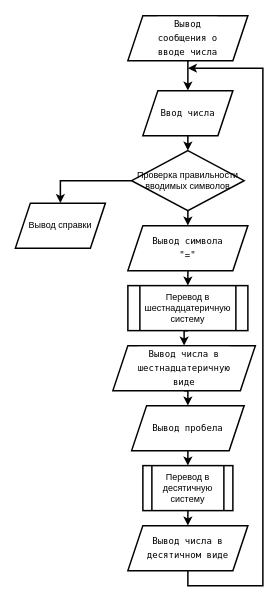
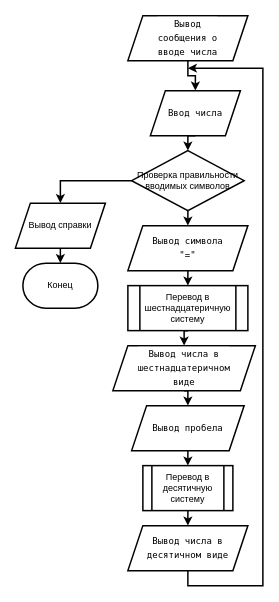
  <mxCell id="0" />
  <mxCell id="1" parent="0" />
  <mxCell id="2" style="edgeStyle=orthogonalEdgeStyle;rounded=0;orthogonalLoop=1;jettySize=auto;html=1;exitX=0.5;exitY=1;exitDx=0;exitDy=0;entryX=0.5;entryY=0;entryDx=0;entryDy=0;strokeWidth=2;fontSize=12;fontStyle=0;fontColor=#000000;" edge="1" parent="1" source="3" target="5"><mxGeometry relative="1" as="geometry" /></mxCell>
  <mxCell id="3" value="&lt;div style=&quot;background-color: rgb(255, 255, 255); font-family: &amp;quot;Droid Sans Mono&amp;quot;, &amp;quot;monospace&amp;quot;, monospace; font-size: 12px; line-height: 19px; white-space: pre;&quot;&gt;&lt;div style=&quot;font-size: 12px;&quot;&gt;&lt;span style=&quot;font-size: 12px;&quot;&gt;Вывод&lt;/span&gt;&lt;/div&gt;&lt;div style=&quot;font-size: 12px;&quot;&gt;&lt;span style=&quot;font-size: 12px;&quot;&gt;сообщения о&lt;/span&gt;&lt;/div&gt;&lt;div style=&quot;font-size: 12px;&quot;&gt;&lt;span style=&quot;font-size: 12px;&quot;&gt;вводе числа&lt;/span&gt;&lt;/div&gt;&lt;/div&gt;" style="shape=parallelogram;perimeter=parallelogramPerimeter;whiteSpace=wrap;html=1;fixedSize=1;strokeWidth=2;fontSize=12;fontStyle=0;fontColor=#000000;" vertex="1" parent="1"><mxGeometry x="170" y="20" width="160" height="60" as="geometry" /></mxCell>
  <mxCell id="4" style="edgeStyle=orthogonalEdgeStyle;rounded=0;orthogonalLoop=1;jettySize=auto;html=1;exitX=0.5;exitY=1;exitDx=0;exitDy=0;entryX=0.5;entryY=0;entryDx=0;entryDy=0;strokeWidth=2;fontSize=12;fontStyle=0;fontColor=#000000;" edge="1" parent="1" source="5"><mxGeometry relative="1" as="geometry"><mxPoint x="250" y="200" as="targetPoint" /></mxGeometry></mxCell>
- <mxCell id="5" value="&lt;div style=&quot;background-color: rgb(255, 255, 255); font-family: &amp;quot;Droid Sans Mono&amp;quot;, &amp;quot;monospace&amp;quot;, monospace; font-size: 12px; line-height: 19px; white-space: pre;&quot;&gt;&lt;div style=&quot;font-size: 12px;&quot;&gt;&lt;span style=&quot;font-size: 12px;&quot;&gt;Ввод числа&lt;/span&gt;&lt;/div&gt;&lt;/div&gt;" style="shape=parallelogram;perimeter=parallelogramPerimeter;whiteSpace=wrap;html=1;fixedSize=1;strokeWidth=2;fontSize=12;fontStyle=0;fontColor=#000000;" vertex="1" parent="1"><mxGeometry x="190" y="120" width="120" height="60" as="geometry" /></mxCell>
+ <mxCell id="5" value="&lt;div style=&quot;background-color: rgb(255, 255, 255); font-family: &amp;quot;Droid Sans Mono&amp;quot;, &amp;quot;monospace&amp;quot;, monospace; font-size: 12px; line-height: 19px; white-space: pre;&quot;&gt;&lt;div style=&quot;font-size: 12px;&quot;&gt;&lt;span style=&quot;font-size: 12px;&quot;&gt;Ввод числа&lt;/span&gt;&lt;/div&gt;&lt;/div&gt;" style="shape=parallelogram;perimeter=parallelogramPerimeter;whiteSpace=wrap;html=1;fixedSize=1;strokeWidth=2;fontSize=12;fontStyle=0;fontColor=#000000;" vertex="1" parent="1"><mxGeometry x="200" y="120" width="120" height="60" as="geometry" /></mxCell>
  <mxCell id="6" style="edgeStyle=orthogonalEdgeStyle;rounded=0;orthogonalLoop=1;jettySize=auto;html=1;exitX=0.5;exitY=1;exitDx=0;exitDy=0;entryX=0.5;entryY=0;entryDx=0;entryDy=0;strokeWidth=2;fontSize=12;fontStyle=0;fontColor=#000000;" edge="1" parent="1" source="7" target="18"><mxGeometry relative="1" as="geometry" /></mxCell>
  <mxCell id="7" value="&lt;div style=&quot;background-color: rgb(255, 255, 255); font-family: &amp;quot;Droid Sans Mono&amp;quot;, &amp;quot;monospace&amp;quot;, monospace; font-size: 12px; line-height: 19px; white-space: pre;&quot;&gt;&lt;div style=&quot;font-size: 12px;&quot;&gt;&lt;span style=&quot;font-size: 12px;&quot;&gt;Вывод символа&lt;/span&gt;&lt;/div&gt;&lt;div style=&quot;font-size: 12px;&quot;&gt;&lt;span style=&quot;font-size: 12px;&quot;&gt;&quot;=&quot;&lt;/span&gt;&lt;/div&gt;&lt;/div&gt;" style="shape=parallelogram;perimeter=parallelogramPerimeter;whiteSpace=wrap;html=1;fixedSize=1;strokeWidth=2;fontSize=12;fontStyle=0;fontColor=#000000;" vertex="1" parent="1"><mxGeometry x="170" y="300" width="160" height="60" as="geometry" /></mxCell>
  <mxCell id="8" style="edgeStyle=orthogonalEdgeStyle;rounded=0;orthogonalLoop=1;jettySize=auto;html=1;exitX=0.5;exitY=1;exitDx=0;exitDy=0;entryX=0.5;entryY=0;entryDx=0;entryDy=0;strokeWidth=2;fontSize=12;fontStyle=0;fontColor=#000000;" edge="1" parent="1" source="9" target="11"><mxGeometry relative="1" as="geometry" /></mxCell>
- <mxCell id="9" value="&lt;div style=&quot;background-color: rgb(255, 255, 255); font-family: &amp;quot;Droid Sans Mono&amp;quot;, &amp;quot;monospace&amp;quot;, monospace; font-size: 12px; line-height: 19px; white-space: pre;&quot;&gt;&lt;div style=&quot;font-size: 12px;&quot;&gt;&lt;span style=&quot;font-size: 12px;&quot;&gt;Вывод числа в&lt;/span&gt;&lt;/div&gt;&lt;div style=&quot;font-size: 12px;&quot;&gt;&lt;span style=&quot;font-size: 12px;&quot;&gt;шестнадцатеричную&lt;/span&gt;&lt;/div&gt;&lt;div style=&quot;font-size: 12px;&quot;&gt;&lt;span style=&quot;font-size: 12px;&quot;&gt;виде&lt;/span&gt;&lt;/div&gt;&lt;/div&gt;" style="shape=parallelogram;perimeter=parallelogramPerimeter;whiteSpace=wrap;html=1;fixedSize=1;strokeWidth=2;fontSize=12;fontStyle=0;fontColor=#000000;" vertex="1" parent="1"><mxGeometry x="150" y="460" width="190" height="60" as="geometry" /></mxCell>
+ <mxCell id="9" value="&lt;div style=&quot;background-color: rgb(255, 255, 255); font-family: &amp;quot;Droid Sans Mono&amp;quot;, &amp;quot;monospace&amp;quot;, monospace; font-size: 12px; line-height: 19px; white-space: pre;&quot;&gt;&lt;div style=&quot;font-size: 12px;&quot;&gt;&lt;span style=&quot;font-size: 12px;&quot;&gt;Вывод числа в&lt;/span&gt;&lt;/div&gt;&lt;div style=&quot;font-size: 12px;&quot;&gt;&lt;span style=&quot;font-size: 12px;&quot;&gt;шестнадцатеричном&lt;/span&gt;&lt;/div&gt;&lt;div style=&quot;font-size: 12px;&quot;&gt;&lt;span style=&quot;font-size: 12px;&quot;&gt;виде&lt;/span&gt;&lt;/div&gt;&lt;/div&gt;" style="shape=parallelogram;perimeter=parallelogramPerimeter;whiteSpace=wrap;html=1;fixedSize=1;strokeWidth=2;fontSize=12;fontStyle=0;fontColor=#000000;" vertex="1" parent="1"><mxGeometry x="150" y="460" width="190" height="60" as="geometry" /></mxCell>
  <mxCell id="10" style="edgeStyle=orthogonalEdgeStyle;rounded=0;orthogonalLoop=1;jettySize=auto;html=1;exitX=0.5;exitY=1;exitDx=0;exitDy=0;entryX=0.5;entryY=0;entryDx=0;entryDy=0;strokeWidth=2;fontSize=12;fontStyle=0;fontColor=#000000;" edge="1" parent="1" source="11" target="20"><mxGeometry relative="1" as="geometry" /></mxCell>
  <mxCell id="11" value="&lt;div style=&quot;background-color: rgb(255, 255, 255); font-family: &amp;quot;Droid Sans Mono&amp;quot;, &amp;quot;monospace&amp;quot;, monospace; font-size: 12px; line-height: 19px; white-space: pre;&quot;&gt;&lt;div style=&quot;font-size: 12px;&quot;&gt;&lt;span style=&quot;font-size: 12px;&quot;&gt;Вывод пробела&lt;/span&gt;&lt;/div&gt;&lt;/div&gt;" style="shape=parallelogram;perimeter=parallelogramPerimeter;whiteSpace=wrap;html=1;fixedSize=1;strokeWidth=2;fontSize=12;fontStyle=0;fontColor=#000000;" vertex="1" parent="1"><mxGeometry x="175" y="540" width="150" height="60" as="geometry" /></mxCell>
  <mxCell id="12" value="Вывод справки" style="shape=parallelogram;perimeter=parallelogramPerimeter;whiteSpace=wrap;html=1;fixedSize=1;strokeWidth=2;fontSize=12;fontStyle=0;fontColor=#000000;" vertex="1" parent="1"><mxGeometry x="20" y="270" width="120" height="60" as="geometry" /></mxCell>
+ <mxCell id="13" value="Конец" style="strokeWidth=2;html=1;shape=mxgraph.flowchart.terminator;whiteSpace=wrap;fontSize=12;fontStyle=0;fontColor=#000000;" vertex="1" parent="1"><mxGeometry x="30" y="350" width="100" height="60" as="geometry" /></mxCell>
  <mxCell id="14" style="edgeStyle=orthogonalEdgeStyle;rounded=0;orthogonalLoop=1;jettySize=auto;html=1;exitX=0.5;exitY=1;exitDx=0;exitDy=0;strokeWidth=2;fontSize=12;fontStyle=0;fontColor=#000000;" edge="1" parent="1" source="15"><mxGeometry relative="1" as="geometry"><mxPoint x="250" y="90" as="targetPoint" /><Array as="points"><mxPoint x="250" y="780" /><mxPoint x="350" y="780" /><mxPoint x="350" y="90" /></Array></mxGeometry></mxCell>
  <mxCell id="15" value="&lt;div style=&quot;background-color: rgb(255, 255, 255); font-family: &amp;quot;Droid Sans Mono&amp;quot;, &amp;quot;monospace&amp;quot;, monospace; font-size: 12px; line-height: 19px; white-space: pre;&quot;&gt;&lt;div style=&quot;font-size: 12px;&quot;&gt;&lt;span style=&quot;font-size: 12px;&quot;&gt;Вывод числа в&lt;/span&gt;&lt;/div&gt;&lt;div style=&quot;font-size: 12px;&quot;&gt;&lt;span style=&quot;font-size: 12px;&quot;&gt;десятичном виде&lt;/span&gt;&lt;/div&gt;&lt;/div&gt;" style="shape=parallelogram;perimeter=parallelogramPerimeter;whiteSpace=wrap;html=1;fixedSize=1;strokeWidth=2;fontSize=12;fontStyle=0;fontColor=#000000;" vertex="1" parent="1"><mxGeometry x="170" y="700" width="160" height="60" as="geometry" /></mxCell>
+ <mxCell id="16" style="edgeStyle=orthogonalEdgeStyle;rounded=0;orthogonalLoop=1;jettySize=auto;html=1;exitX=0.5;exitY=1;exitDx=0;exitDy=0;entryX=0.5;entryY=0;entryDx=0;entryDy=0;entryPerimeter=0;strokeWidth=2;fontSize=12;fontStyle=0;fontColor=#000000;" edge="1" parent="1" source="12" target="13"><mxGeometry relative="1" as="geometry" /></mxCell>
  <mxCell id="17" style="edgeStyle=orthogonalEdgeStyle;rounded=0;orthogonalLoop=1;jettySize=auto;html=1;exitX=0.5;exitY=1;exitDx=0;exitDy=0;entryX=0.5;entryY=0;entryDx=0;entryDy=0;strokeWidth=2;fontSize=12;fontStyle=0;fontColor=#000000;" edge="1" parent="1" source="18" target="9"><mxGeometry relative="1" as="geometry" /></mxCell>
  <mxCell id="18" value="Перевод в шестнадцатеричную систему" style="shape=process;whiteSpace=wrap;html=1;backgroundOutline=1;strokeWidth=2;fontSize=12;fontStyle=0;fontColor=#000000;" vertex="1" parent="1"><mxGeometry x="170" y="380" width="160" height="60" as="geometry" /></mxCell>
  <mxCell id="19" style="edgeStyle=orthogonalEdgeStyle;rounded=0;orthogonalLoop=1;jettySize=auto;html=1;exitX=0.5;exitY=1;exitDx=0;exitDy=0;entryX=0.5;entryY=0;entryDx=0;entryDy=0;strokeWidth=2;fontSize=12;fontStyle=0;fontColor=#000000;" edge="1" parent="1" source="20" target="15"><mxGeometry relative="1" as="geometry" /></mxCell>
  <mxCell id="20" value="Перевод в десятичную систему" style="shape=process;whiteSpace=wrap;html=1;backgroundOutline=1;strokeWidth=2;fontSize=12;fontStyle=0;fontColor=#000000;" vertex="1" parent="1"><mxGeometry x="190" y="620" width="120" height="60" as="geometry" /></mxCell>
  <mxCell id="21" style="edgeStyle=orthogonalEdgeStyle;rounded=0;orthogonalLoop=1;jettySize=auto;html=1;exitX=0.5;exitY=1;exitDx=0;exitDy=0;entryX=0.5;entryY=0;entryDx=0;entryDy=0;strokeWidth=2;fontSize=12;fontStyle=0;fontColor=#000000;" edge="1" parent="1" source="23" target="7"><mxGeometry relative="1" as="geometry" /></mxCell>
  <mxCell id="22" style="edgeStyle=orthogonalEdgeStyle;rounded=0;orthogonalLoop=1;jettySize=auto;html=1;exitX=0;exitY=0.5;exitDx=0;exitDy=0;entryX=0.5;entryY=0;entryDx=0;entryDy=0;strokeWidth=2;fontSize=12;fontStyle=0;fontColor=#000000;" edge="1" parent="1" source="23" target="12"><mxGeometry relative="1" as="geometry" /></mxCell>
  <mxCell id="23" value="Проверка правильности вводимых символов" style="rhombus;whiteSpace=wrap;html=1;strokeWidth=2;fontSize=12;fontStyle=0;fontColor=#000000;" vertex="1" parent="1"><mxGeometry x="175" y="200" width="150" height="80" as="geometry" /></mxCell>
